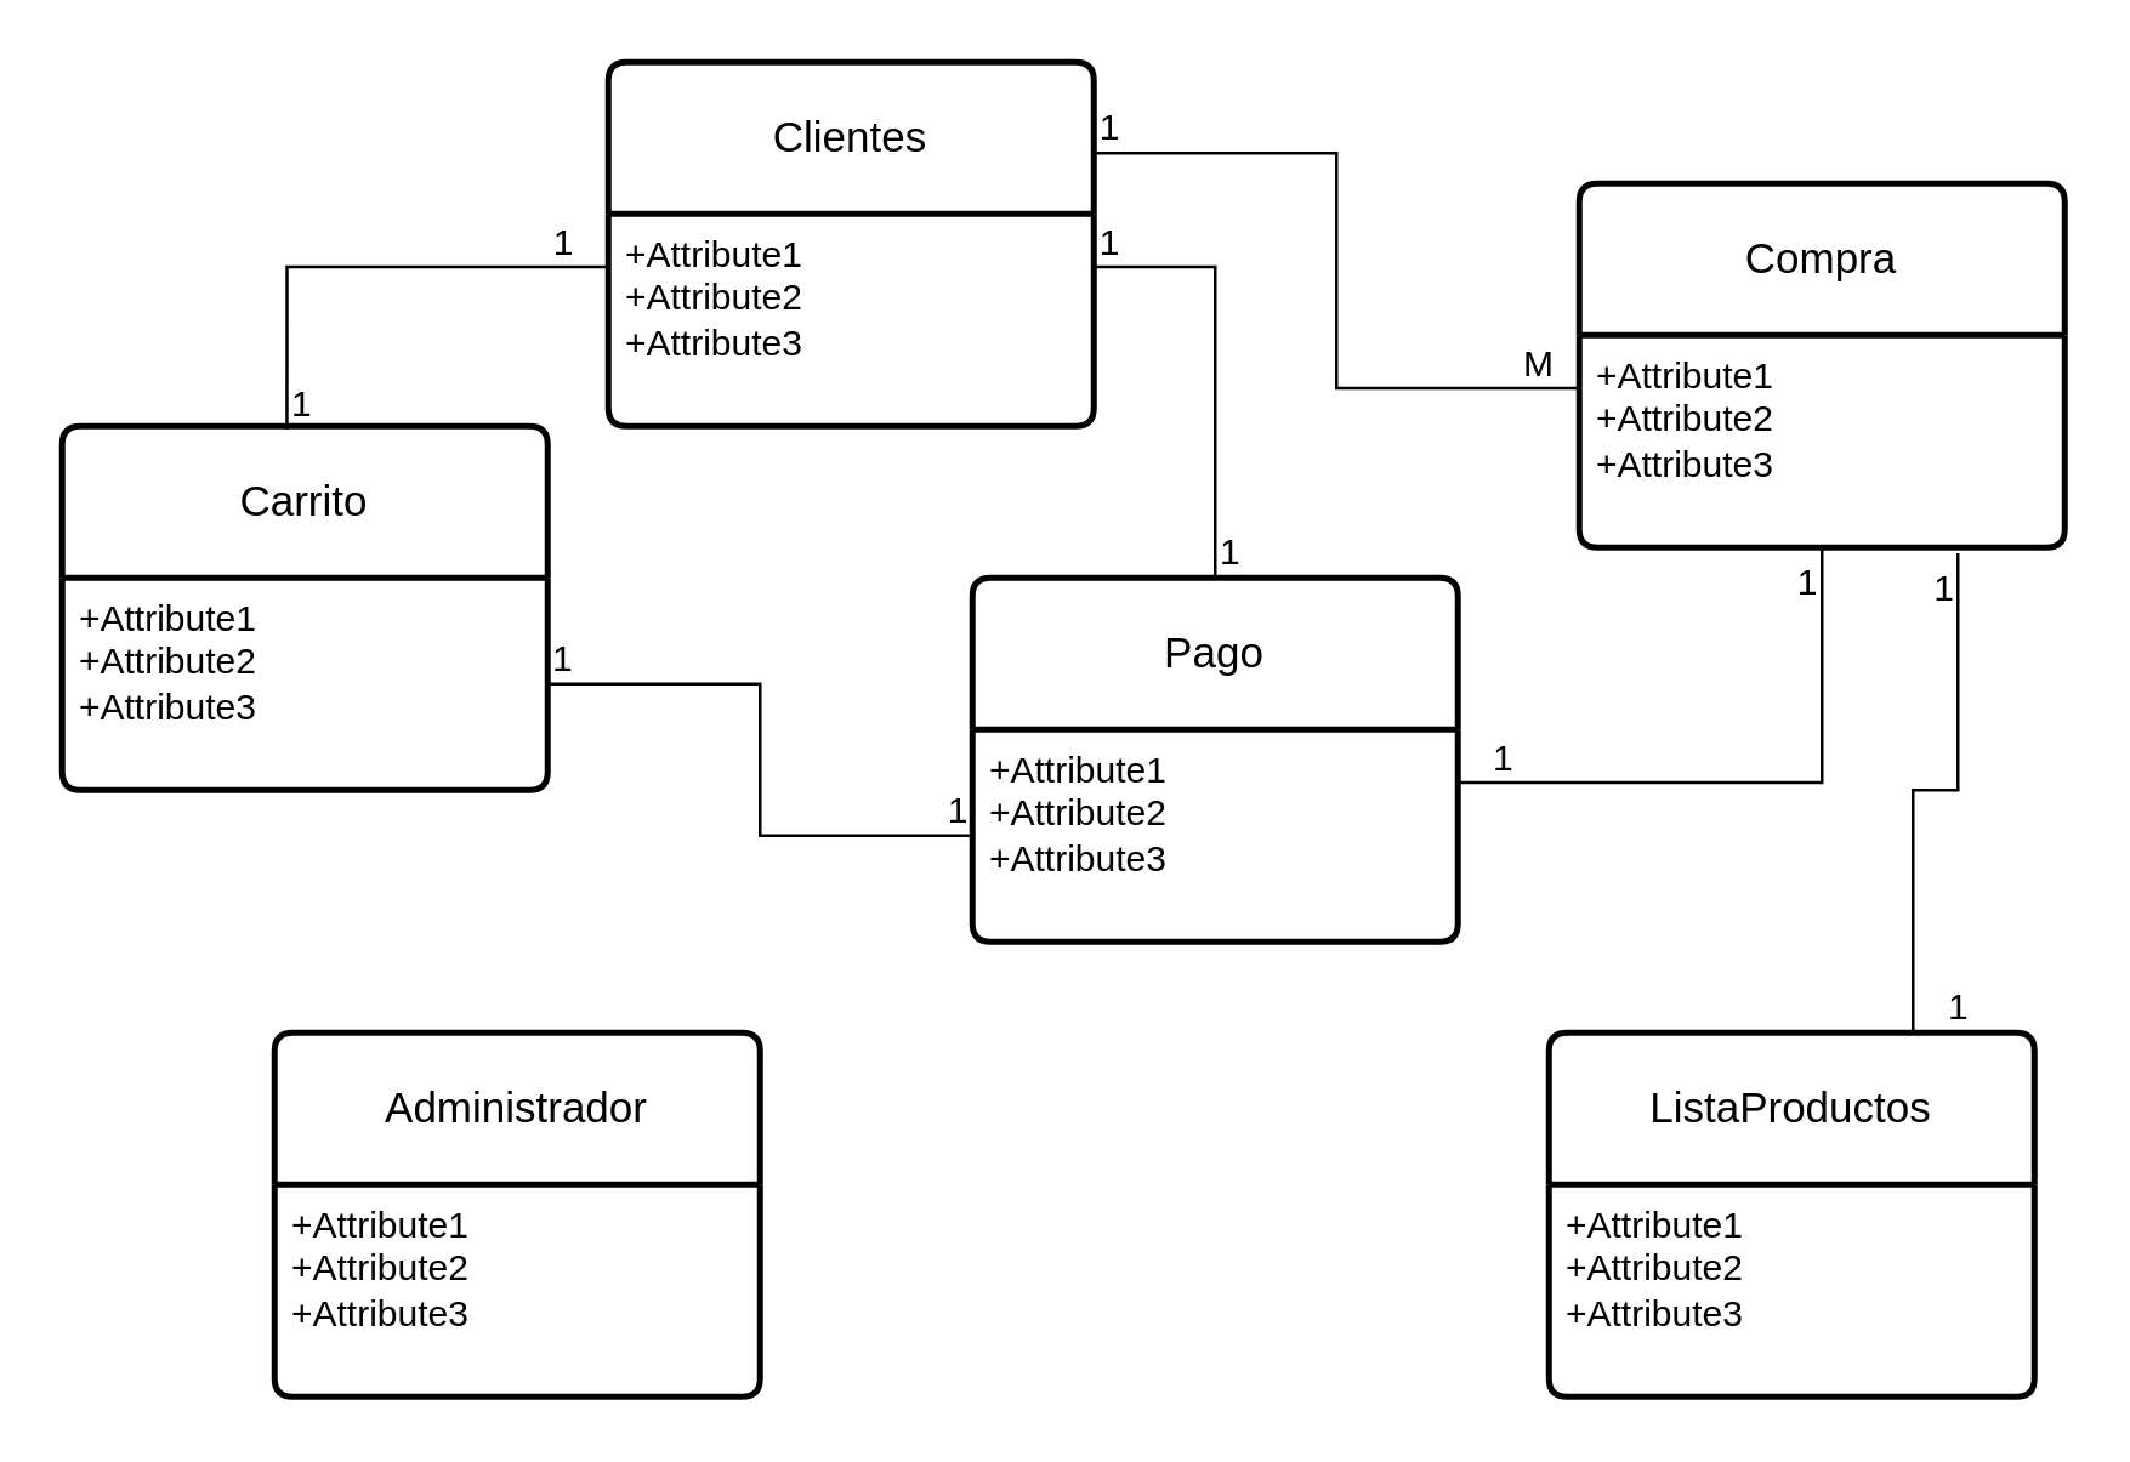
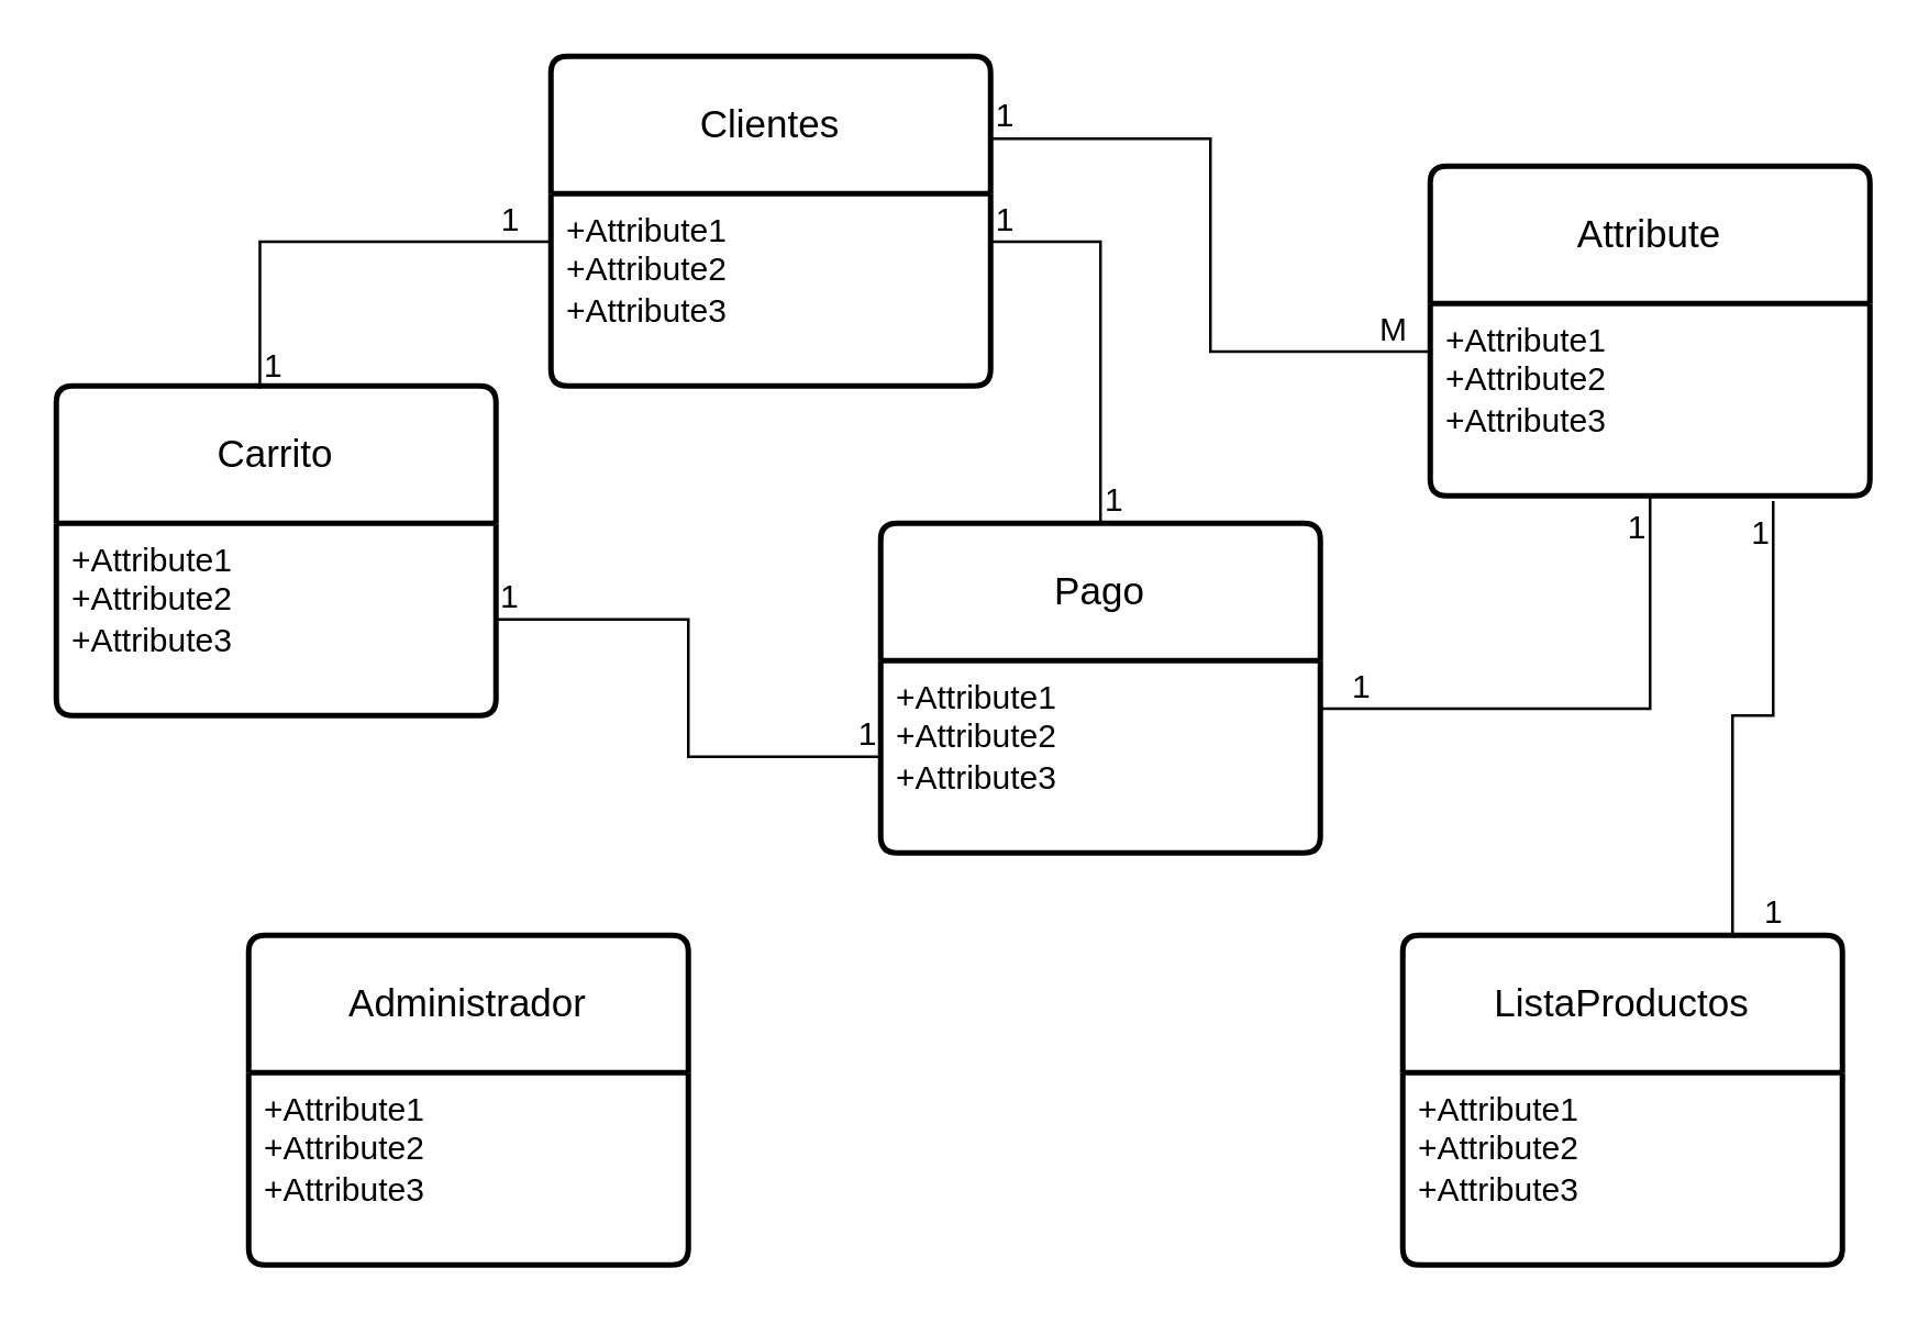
  <mxCell id="0" />
  <mxCell id="1" parent="0" />
  <mxCell id="2" value="Clientes" style="swimlane;childLayout=stackLayout;horizontal=1;startSize=50;horizontalStack=0;rounded=1;fontSize=14;fontStyle=0;strokeWidth=2;resizeParent=0;resizeLast=1;shadow=0;dashed=0;align=center;arcSize=4;whiteSpace=wrap;html=1;" vertex="1" parent="1"><mxGeometry x="200" y="20" width="160" height="120" as="geometry" /></mxCell>
  <mxCell id="3" value="+Attribute1&#10;+Attribute2&#10;+Attribute3" style="align=left;strokeColor=none;fillColor=none;spacingLeft=4;fontSize=12;verticalAlign=top;resizable=0;rotatable=0;part=1;html=1;" vertex="1" parent="2"><mxGeometry y="50" width="160" height="70" as="geometry" /></mxCell>
  <mxCell id="4" value="Carrito" style="swimlane;childLayout=stackLayout;horizontal=1;startSize=50;horizontalStack=0;rounded=1;fontSize=14;fontStyle=0;strokeWidth=2;resizeParent=0;resizeLast=1;shadow=0;dashed=0;align=center;arcSize=4;whiteSpace=wrap;html=1;" vertex="1" parent="1"><mxGeometry x="20" y="140" width="160" height="120" as="geometry" /></mxCell>
  <mxCell id="5" value="+Attribute1&#10;+Attribute2&#10;+Attribute3" style="align=left;strokeColor=none;fillColor=none;spacingLeft=4;fontSize=12;verticalAlign=top;resizable=0;rotatable=0;part=1;html=1;" vertex="1" parent="4"><mxGeometry y="50" width="160" height="70" as="geometry" /></mxCell>
  <mxCell id="6" value="" style="endArrow=none;html=1;rounded=0;exitX=1;exitY=0.25;exitDx=0;exitDy=0;edgeStyle=orthogonalEdgeStyle;entryX=0.5;entryY=1;entryDx=0;entryDy=0;" edge="1" parent="1" source="13" target="21"><mxGeometry relative="1" as="geometry"><mxPoint x="520" y="300" as="sourcePoint" /><mxPoint x="600" y="190" as="targetPoint" /></mxGeometry></mxCell>
  <mxCell id="7" value="1" style="resizable=0;html=1;whiteSpace=wrap;align=left;verticalAlign=bottom;" connectable="0" vertex="1" parent="6"><mxGeometry x="-1" relative="1" as="geometry"><mxPoint x="10" as="offset" /></mxGeometry></mxCell>
  <mxCell id="8" value="1" style="resizable=0;html=1;whiteSpace=wrap;align=right;verticalAlign=bottom;" connectable="0" vertex="1" parent="6"><mxGeometry x="1" relative="1" as="geometry"><mxPoint y="20" as="offset" /></mxGeometry></mxCell>
  <mxCell id="9" value="" style="endArrow=none;html=1;rounded=0;entryX=0;entryY=0.25;entryDx=0;entryDy=0;exitX=0.463;exitY=0.008;exitDx=0;exitDy=0;exitPerimeter=0;edgeStyle=orthogonalEdgeStyle;" edge="1" parent="1" source="4" target="3"><mxGeometry relative="1" as="geometry"><mxPoint x="250" y="230" as="sourcePoint" /><mxPoint x="410" y="230" as="targetPoint" /></mxGeometry></mxCell>
  <mxCell id="10" value="1" style="resizable=0;html=1;whiteSpace=wrap;align=left;verticalAlign=bottom;" connectable="0" vertex="1" parent="9"><mxGeometry x="-1" relative="1" as="geometry" /></mxCell>
  <mxCell id="11" value="1" style="resizable=0;html=1;whiteSpace=wrap;align=right;verticalAlign=bottom;" connectable="0" vertex="1" parent="9"><mxGeometry x="1" relative="1" as="geometry"><mxPoint x="-10" as="offset" /></mxGeometry></mxCell>
  <mxCell id="12" value="Pago" style="swimlane;childLayout=stackLayout;horizontal=1;startSize=50;horizontalStack=0;rounded=1;fontSize=14;fontStyle=0;strokeWidth=2;resizeParent=0;resizeLast=1;shadow=0;dashed=0;align=center;arcSize=4;whiteSpace=wrap;html=1;" vertex="1" parent="1"><mxGeometry x="320" y="190" width="160" height="120" as="geometry" /></mxCell>
  <mxCell id="13" value="+Attribute1&#10;+Attribute2&#10;+Attribute3" style="align=left;strokeColor=none;fillColor=none;spacingLeft=4;fontSize=12;verticalAlign=top;resizable=0;rotatable=0;part=1;html=1;" vertex="1" parent="12"><mxGeometry y="50" width="160" height="70" as="geometry" /></mxCell>
  <mxCell id="14" value="" style="endArrow=none;html=1;rounded=0;entryX=1;entryY=0.25;entryDx=0;entryDy=0;exitX=0.5;exitY=0;exitDx=0;exitDy=0;edgeStyle=orthogonalEdgeStyle;" edge="1" parent="1" source="12" target="3"><mxGeometry relative="1" as="geometry"><mxPoint x="230" y="283" as="sourcePoint" /><mxPoint x="376" y="230" as="targetPoint" /></mxGeometry></mxCell>
  <mxCell id="15" value="1" style="resizable=0;html=1;whiteSpace=wrap;align=left;verticalAlign=bottom;" connectable="0" vertex="1" parent="14"><mxGeometry x="-1" relative="1" as="geometry" /></mxCell>
  <mxCell id="16" value="1" style="resizable=0;html=1;whiteSpace=wrap;align=right;verticalAlign=bottom;" connectable="0" vertex="1" parent="14"><mxGeometry x="1" relative="1" as="geometry"><mxPoint x="10" as="offset" /></mxGeometry></mxCell>
  <mxCell id="17" value="" style="endArrow=none;html=1;rounded=0;entryX=0;entryY=0.5;entryDx=0;entryDy=0;exitX=1;exitY=0.5;exitDx=0;exitDy=0;edgeStyle=orthogonalEdgeStyle;" edge="1" parent="1" source="5" target="13"><mxGeometry relative="1" as="geometry"><mxPoint x="64" y="151" as="sourcePoint" /><mxPoint x="210" y="98" as="targetPoint" /></mxGeometry></mxCell>
  <mxCell id="18" value="1" style="resizable=0;html=1;whiteSpace=wrap;align=left;verticalAlign=bottom;" connectable="0" vertex="1" parent="17"><mxGeometry x="-1" relative="1" as="geometry" /></mxCell>
  <mxCell id="19" value="1" style="resizable=0;html=1;whiteSpace=wrap;align=right;verticalAlign=bottom;" connectable="0" vertex="1" parent="17"><mxGeometry x="1" relative="1" as="geometry" /></mxCell>
- <mxCell id="20" value="Compra" style="swimlane;childLayout=stackLayout;horizontal=1;startSize=50;horizontalStack=0;rounded=1;fontSize=14;fontStyle=0;strokeWidth=2;resizeParent=0;resizeLast=1;shadow=0;dashed=0;align=center;arcSize=4;whiteSpace=wrap;html=1;" vertex="1" parent="1"><mxGeometry x="520" y="60" width="160" height="120" as="geometry" /></mxCell>
+ <mxCell id="20" value="Attribute" style="swimlane;childLayout=stackLayout;horizontal=1;startSize=50;horizontalStack=0;rounded=1;fontSize=14;fontStyle=0;strokeWidth=2;resizeParent=0;resizeLast=1;shadow=0;dashed=0;align=center;arcSize=4;whiteSpace=wrap;html=1;" vertex="1" parent="1"><mxGeometry x="520" y="60" width="160" height="120" as="geometry" /></mxCell>
  <mxCell id="21" value="+Attribute1&#10;+Attribute2&#10;+Attribute3" style="align=left;strokeColor=none;fillColor=none;spacingLeft=4;fontSize=12;verticalAlign=top;resizable=0;rotatable=0;part=1;html=1;" vertex="1" parent="20"><mxGeometry y="50" width="160" height="70" as="geometry" /></mxCell>
  <mxCell id="22" value="" style="endArrow=none;html=1;rounded=0;exitX=0;exitY=0.25;exitDx=0;exitDy=0;edgeStyle=orthogonalEdgeStyle;entryX=1;entryY=0.25;entryDx=0;entryDy=0;" edge="1" parent="1" source="21" target="2"><mxGeometry relative="1" as="geometry"><mxPoint x="460" y="212" as="sourcePoint" /><mxPoint x="450" y="80" as="targetPoint" /></mxGeometry></mxCell>
  <mxCell id="23" value="M" style="resizable=0;html=1;whiteSpace=wrap;align=left;verticalAlign=bottom;" connectable="0" vertex="1" parent="22"><mxGeometry x="-1" relative="1" as="geometry"><mxPoint x="-20" as="offset" /></mxGeometry></mxCell>
  <mxCell id="24" value="1" style="resizable=0;html=1;whiteSpace=wrap;align=right;verticalAlign=bottom;" connectable="0" vertex="1" parent="22"><mxGeometry x="1" relative="1" as="geometry"><mxPoint x="10" as="offset" /></mxGeometry></mxCell>
  <mxCell id="25" value="ListaProductos" style="swimlane;childLayout=stackLayout;horizontal=1;startSize=50;horizontalStack=0;rounded=1;fontSize=14;fontStyle=0;strokeWidth=2;resizeParent=0;resizeLast=1;shadow=0;dashed=0;align=center;arcSize=4;whiteSpace=wrap;html=1;" vertex="1" parent="1"><mxGeometry x="510" y="340" width="160" height="120" as="geometry" /></mxCell>
  <mxCell id="26" value="+Attribute1&#10;+Attribute2&#10;+Attribute3" style="align=left;strokeColor=none;fillColor=none;spacingLeft=4;fontSize=12;verticalAlign=top;resizable=0;rotatable=0;part=1;html=1;" vertex="1" parent="25"><mxGeometry y="50" width="160" height="70" as="geometry" /></mxCell>
  <mxCell id="27" value="" style="endArrow=none;html=1;rounded=0;edgeStyle=orthogonalEdgeStyle;entryX=0.78;entryY=1.027;entryDx=0;entryDy=0;entryPerimeter=0;exitX=0.75;exitY=0;exitDx=0;exitDy=0;" edge="1" parent="1" source="25" target="21"><mxGeometry relative="1" as="geometry"><mxPoint x="490" y="268" as="sourcePoint" /><mxPoint x="610" y="190" as="targetPoint" /></mxGeometry></mxCell>
  <mxCell id="28" value="1" style="resizable=0;html=1;whiteSpace=wrap;align=left;verticalAlign=bottom;" connectable="0" vertex="1" parent="27"><mxGeometry x="-1" relative="1" as="geometry"><mxPoint x="10" as="offset" /></mxGeometry></mxCell>
  <mxCell id="29" value="1" style="resizable=0;html=1;whiteSpace=wrap;align=right;verticalAlign=bottom;" connectable="0" vertex="1" parent="27"><mxGeometry x="1" relative="1" as="geometry"><mxPoint y="20" as="offset" /></mxGeometry></mxCell>
  <mxCell id="30" value="Administrador" style="swimlane;childLayout=stackLayout;horizontal=1;startSize=50;horizontalStack=0;rounded=1;fontSize=14;fontStyle=0;strokeWidth=2;resizeParent=0;resizeLast=1;shadow=0;dashed=0;align=center;arcSize=4;whiteSpace=wrap;html=1;" vertex="1" parent="1"><mxGeometry x="90" y="340" width="160" height="120" as="geometry" /></mxCell>
  <mxCell id="31" value="+Attribute1&#10;+Attribute2&#10;+Attribute3" style="align=left;strokeColor=none;fillColor=none;spacingLeft=4;fontSize=12;verticalAlign=top;resizable=0;rotatable=0;part=1;html=1;" vertex="1" parent="30"><mxGeometry y="50" width="160" height="70" as="geometry" /></mxCell>
